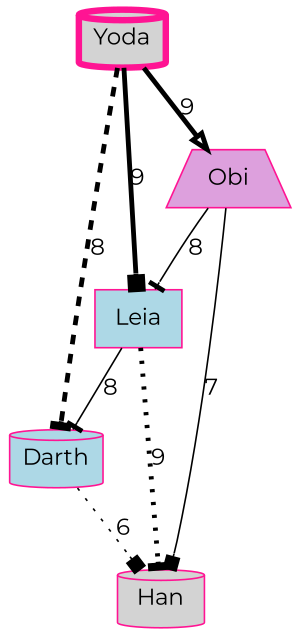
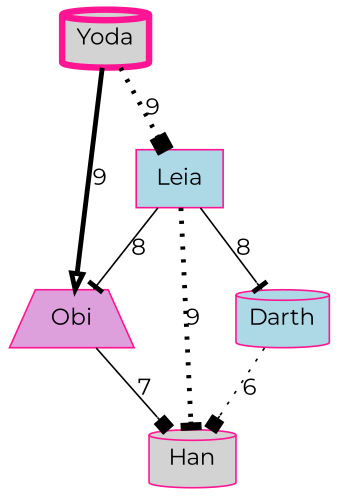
  digraph {
    fontname=Montserrat
    node [color=deeppink fillcolor=lightgrey fontname=Montserrat shape=cylinder style=filled]
    edge [arrowhead=tee fontname=Montserrat style=solid]
    Han
    Darth [fillcolor=lightblue]
    Obi [fillcolor=plum shape=trapezium]
    Leia [fillcolor=lightblue shape=box]
    Yoda [penwidth=4.0]
    Darth -> Han [arrowhead=box label=6 style=dotted]
    Obi -> Han [arrowhead=box label=7]
-   Obi -> Leia [label=8]
+   Leia -> Obi [label=8]
    Leia -> Han [label=9 penwidth=3.0 style=dotted]
    Leia -> Darth [label=8]
-   Yoda -> Darth [label=8 penwidth=3.0 style=dashed]
    Yoda -> Obi [arrowhead=onormal label=9 penwidth=3.0]
-   Yoda -> Leia [arrowhead=box label=9 penwidth=3.0]
+   Yoda -> Leia [arrowhead=box label=9 penwidth=3.0 style=dotted]
  }
